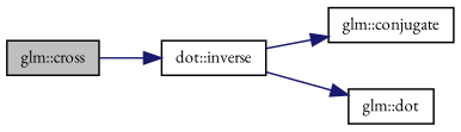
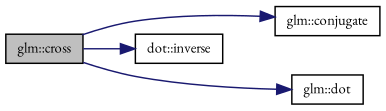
  digraph {
    fontname="EB Garamond"
    rankdir=LR
    node [color=black fillcolor=white fontname="EB Garamond" fontsize=10 shape=record style=filled]
    edge [color=midnightblue fontname="EB Garamond" fontsize=10 labelfontname=Helvetica labelfontsize=10 style=solid]
    n1 [fillcolor=grey75 fontcolor=black height=0.2 label="glm::cross" width=0.4]
    n2 [height=0.2 label="dot::inverse" width=0.4]
    n3 [height=0.2 label="glm::conjugate" width=0.4]
    n4 [height=0.2 label="glm::dot" width=0.4]
    n1 -> n2
-   n2 -> n3
-   n2 -> n4
+   n1 -> n3
+   n1 -> n4
  }
